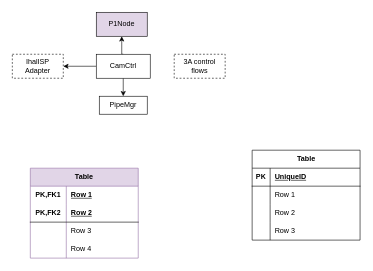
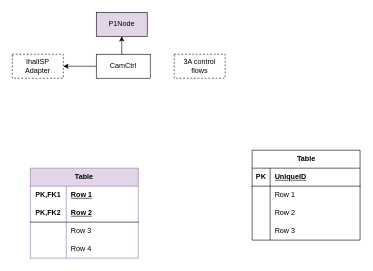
  <mxCell id="0" />
  <mxCell id="1" parent="0" />
  <mxCell id="2" value="" style="edgeStyle=orthogonalEdgeStyle;rounded=0;orthogonalLoop=1;jettySize=auto;html=1;" parent="1" source="5" target="6" edge="1"><mxGeometry relative="1" as="geometry" /></mxCell>
  <mxCell id="3" style="edgeStyle=orthogonalEdgeStyle;rounded=0;orthogonalLoop=1;jettySize=auto;html=1;exitX=0.5;exitY=0;exitDx=0;exitDy=0;entryX=0.5;entryY=1;entryDx=0;entryDy=0;" parent="1" source="5" target="7" edge="1"><mxGeometry relative="1" as="geometry" /></mxCell>
- <mxCell id="4" style="edgeStyle=orthogonalEdgeStyle;rounded=0;orthogonalLoop=1;jettySize=auto;html=1;exitX=0.5;exitY=1;exitDx=0;exitDy=0;entryX=0.5;entryY=0;entryDx=0;entryDy=0;" parent="1" source="5" target="9" edge="1"><mxGeometry relative="1" as="geometry" /></mxCell>
  <mxCell id="5" value="CamCtrl" style="rounded=0;whiteSpace=wrap;html=1;" parent="1" vertex="1"><mxGeometry x="160" y="90" width="90" height="40" as="geometry" /></mxCell>
  <mxCell id="6" value="IhalISP Adapter" style="whiteSpace=wrap;html=1;rounded=0;dashed=1;" parent="1" vertex="1"><mxGeometry x="20" y="90" width="85" height="40" as="geometry" /></mxCell>
  <mxCell id="7" value="P1Node" style="whiteSpace=wrap;html=1;rounded=0;fillColor=#e1d5e7;" parent="1" vertex="1"><mxGeometry x="160" y="20" width="85" height="40" as="geometry" /></mxCell>
  <mxCell id="8" value="3A control flows" style="whiteSpace=wrap;html=1;rounded=0;dashed=1;" parent="1" vertex="1"><mxGeometry x="290" y="90" width="85" height="40" as="geometry" /></mxCell>
- <mxCell id="9" value="PipeMgr" style="rounded=0;whiteSpace=wrap;html=1;" parent="1" vertex="1"><mxGeometry x="165" y="160" width="80" height="30" as="geometry" /></mxCell>
  <mxCell id="10" value="Table" style="shape=table;startSize=30;container=1;collapsible=1;childLayout=tableLayout;fixedRows=1;rowLines=0;fontStyle=1;align=center;resizeLast=1;html=1;" parent="1" vertex="1"><mxGeometry x="420" y="250" width="180" height="150" as="geometry" /></mxCell>
  <mxCell id="11" value="" style="shape=tableRow;horizontal=0;startSize=0;swimlaneHead=0;swimlaneBody=0;fillColor=none;collapsible=0;dropTarget=0;points=[[0,0.5],[1,0.5]];portConstraint=eastwest;top=0;left=0;right=0;bottom=1;" parent="10" vertex="1"><mxGeometry y="30" width="180" height="30" as="geometry" /></mxCell>
  <mxCell id="12" value="PK" style="shape=partialRectangle;connectable=0;fillColor=none;top=0;left=0;bottom=0;right=0;fontStyle=1;overflow=hidden;whiteSpace=wrap;html=1;" parent="11" vertex="1"><mxGeometry width="30" height="30" as="geometry"><mxRectangle width="30" height="30" as="alternateBounds" /></mxGeometry></mxCell>
  <mxCell id="13" value="UniqueID" style="shape=partialRectangle;connectable=0;fillColor=none;top=0;left=0;bottom=0;right=0;align=left;spacingLeft=6;fontStyle=5;overflow=hidden;whiteSpace=wrap;html=1;" parent="11" vertex="1"><mxGeometry x="30" width="150" height="30" as="geometry"><mxRectangle width="150" height="30" as="alternateBounds" /></mxGeometry></mxCell>
  <mxCell id="14" value="" style="shape=tableRow;horizontal=0;startSize=0;swimlaneHead=0;swimlaneBody=0;fillColor=none;collapsible=0;dropTarget=0;points=[[0,0.5],[1,0.5]];portConstraint=eastwest;top=0;left=0;right=0;bottom=0;" parent="10" vertex="1"><mxGeometry y="60" width="180" height="30" as="geometry" /></mxCell>
  <mxCell id="15" value="" style="shape=partialRectangle;connectable=0;fillColor=none;top=0;left=0;bottom=0;right=0;editable=1;overflow=hidden;whiteSpace=wrap;html=1;" parent="14" vertex="1"><mxGeometry width="30" height="30" as="geometry"><mxRectangle width="30" height="30" as="alternateBounds" /></mxGeometry></mxCell>
  <mxCell id="16" value="Row 1" style="shape=partialRectangle;connectable=0;fillColor=none;top=0;left=0;bottom=0;right=0;align=left;spacingLeft=6;overflow=hidden;whiteSpace=wrap;html=1;" parent="14" vertex="1"><mxGeometry x="30" width="150" height="30" as="geometry"><mxRectangle width="150" height="30" as="alternateBounds" /></mxGeometry></mxCell>
  <mxCell id="17" value="" style="shape=tableRow;horizontal=0;startSize=0;swimlaneHead=0;swimlaneBody=0;fillColor=none;collapsible=0;dropTarget=0;points=[[0,0.5],[1,0.5]];portConstraint=eastwest;top=0;left=0;right=0;bottom=0;" parent="10" vertex="1"><mxGeometry y="90" width="180" height="30" as="geometry" /></mxCell>
  <mxCell id="18" value="" style="shape=partialRectangle;connectable=0;fillColor=none;top=0;left=0;bottom=0;right=0;editable=1;overflow=hidden;whiteSpace=wrap;html=1;" parent="17" vertex="1"><mxGeometry width="30" height="30" as="geometry"><mxRectangle width="30" height="30" as="alternateBounds" /></mxGeometry></mxCell>
  <mxCell id="19" value="Row 2" style="shape=partialRectangle;connectable=0;fillColor=none;top=0;left=0;bottom=0;right=0;align=left;spacingLeft=6;overflow=hidden;whiteSpace=wrap;html=1;" parent="17" vertex="1"><mxGeometry x="30" width="150" height="30" as="geometry"><mxRectangle width="150" height="30" as="alternateBounds" /></mxGeometry></mxCell>
  <mxCell id="20" value="" style="shape=tableRow;horizontal=0;startSize=0;swimlaneHead=0;swimlaneBody=0;fillColor=none;collapsible=0;dropTarget=0;points=[[0,0.5],[1,0.5]];portConstraint=eastwest;top=0;left=0;right=0;bottom=0;" parent="10" vertex="1"><mxGeometry y="120" width="180" height="30" as="geometry" /></mxCell>
  <mxCell id="21" value="" style="shape=partialRectangle;connectable=0;fillColor=none;top=0;left=0;bottom=0;right=0;editable=1;overflow=hidden;whiteSpace=wrap;html=1;" parent="20" vertex="1"><mxGeometry width="30" height="30" as="geometry"><mxRectangle width="30" height="30" as="alternateBounds" /></mxGeometry></mxCell>
  <mxCell id="22" value="Row 3" style="shape=partialRectangle;connectable=0;fillColor=none;top=0;left=0;bottom=0;right=0;align=left;spacingLeft=6;overflow=hidden;whiteSpace=wrap;html=1;" parent="20" vertex="1"><mxGeometry x="30" width="150" height="30" as="geometry"><mxRectangle width="150" height="30" as="alternateBounds" /></mxGeometry></mxCell>
  <mxCell id="23" value="Table" style="shape=table;startSize=30;container=1;collapsible=1;childLayout=tableLayout;fixedRows=1;rowLines=0;fontStyle=1;align=center;resizeLast=1;html=1;whiteSpace=wrap;fillColor=#e1d5e7;strokeColor=#9673a6;" parent="1" vertex="1"><mxGeometry x="50" y="280" width="180" height="150" as="geometry" /></mxCell>
  <mxCell id="24" value="" style="shape=tableRow;horizontal=0;startSize=0;swimlaneHead=0;swimlaneBody=0;fillColor=none;collapsible=0;dropTarget=0;points=[[0,0.5],[1,0.5]];portConstraint=eastwest;top=0;left=0;right=0;bottom=0;html=1;" parent="23" vertex="1"><mxGeometry y="30" width="180" height="30" as="geometry" /></mxCell>
  <mxCell id="25" value="PK,FK1" style="shape=partialRectangle;connectable=0;fillColor=none;top=0;left=0;bottom=0;right=0;fontStyle=1;overflow=hidden;html=1;whiteSpace=wrap;" parent="24" vertex="1"><mxGeometry width="60" height="30" as="geometry"><mxRectangle width="60" height="30" as="alternateBounds" /></mxGeometry></mxCell>
  <mxCell id="26" value="Row 1" style="shape=partialRectangle;connectable=0;fillColor=none;top=0;left=0;bottom=0;right=0;align=left;spacingLeft=6;fontStyle=5;overflow=hidden;html=1;whiteSpace=wrap;" parent="24" vertex="1"><mxGeometry x="60" width="120" height="30" as="geometry"><mxRectangle width="120" height="30" as="alternateBounds" /></mxGeometry></mxCell>
  <mxCell id="27" value="" style="shape=tableRow;horizontal=0;startSize=0;swimlaneHead=0;swimlaneBody=0;fillColor=none;collapsible=0;dropTarget=0;points=[[0,0.5],[1,0.5]];portConstraint=eastwest;top=0;left=0;right=0;bottom=1;html=1;" parent="23" vertex="1"><mxGeometry y="60" width="180" height="30" as="geometry" /></mxCell>
  <mxCell id="28" value="PK,FK2" style="shape=partialRectangle;connectable=0;fillColor=none;top=0;left=0;bottom=0;right=0;fontStyle=1;overflow=hidden;html=1;whiteSpace=wrap;" parent="27" vertex="1"><mxGeometry width="60" height="30" as="geometry"><mxRectangle width="60" height="30" as="alternateBounds" /></mxGeometry></mxCell>
  <mxCell id="29" value="Row 2" style="shape=partialRectangle;connectable=0;fillColor=none;top=0;left=0;bottom=0;right=0;align=left;spacingLeft=6;fontStyle=5;overflow=hidden;html=1;whiteSpace=wrap;" parent="27" vertex="1"><mxGeometry x="60" width="120" height="30" as="geometry"><mxRectangle width="120" height="30" as="alternateBounds" /></mxGeometry></mxCell>
  <mxCell id="30" value="" style="shape=tableRow;horizontal=0;startSize=0;swimlaneHead=0;swimlaneBody=0;fillColor=none;collapsible=0;dropTarget=0;points=[[0,0.5],[1,0.5]];portConstraint=eastwest;top=0;left=0;right=0;bottom=0;html=1;" parent="23" vertex="1"><mxGeometry y="90" width="180" height="30" as="geometry" /></mxCell>
  <mxCell id="31" value="" style="shape=partialRectangle;connectable=0;fillColor=none;top=0;left=0;bottom=0;right=0;editable=1;overflow=hidden;html=1;whiteSpace=wrap;" parent="30" vertex="1"><mxGeometry width="60" height="30" as="geometry"><mxRectangle width="60" height="30" as="alternateBounds" /></mxGeometry></mxCell>
  <mxCell id="32" value="Row 3" style="shape=partialRectangle;connectable=0;fillColor=none;top=0;left=0;bottom=0;right=0;align=left;spacingLeft=6;overflow=hidden;html=1;whiteSpace=wrap;" parent="30" vertex="1"><mxGeometry x="60" width="120" height="30" as="geometry"><mxRectangle width="120" height="30" as="alternateBounds" /></mxGeometry></mxCell>
  <mxCell id="33" value="" style="shape=tableRow;horizontal=0;startSize=0;swimlaneHead=0;swimlaneBody=0;fillColor=none;collapsible=0;dropTarget=0;points=[[0,0.5],[1,0.5]];portConstraint=eastwest;top=0;left=0;right=0;bottom=0;html=1;" parent="23" vertex="1"><mxGeometry y="120" width="180" height="30" as="geometry" /></mxCell>
  <mxCell id="34" value="" style="shape=partialRectangle;connectable=0;fillColor=none;top=0;left=0;bottom=0;right=0;editable=1;overflow=hidden;html=1;whiteSpace=wrap;" parent="33" vertex="1"><mxGeometry width="60" height="30" as="geometry"><mxRectangle width="60" height="30" as="alternateBounds" /></mxGeometry></mxCell>
  <mxCell id="35" value="Row 4" style="shape=partialRectangle;connectable=0;fillColor=none;top=0;left=0;bottom=0;right=0;align=left;spacingLeft=6;overflow=hidden;html=1;whiteSpace=wrap;" parent="33" vertex="1"><mxGeometry x="60" width="120" height="30" as="geometry"><mxRectangle width="120" height="30" as="alternateBounds" /></mxGeometry></mxCell>
